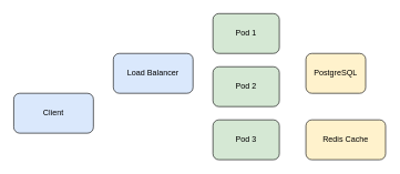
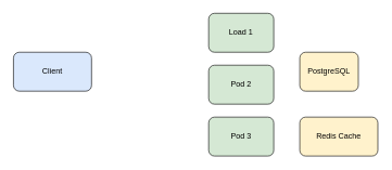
  <mxCell id="0" />
  <mxCell id="1" parent="0" />
- <mxCell id="2" value="Client" style="rounded=1;whiteSpace=wrap;html=1;strokeWidth=1;fillColor=#DAE8FC;gradientColor=none;strokeColor=#000000;shadow=0;labelBackgroundColor=none;" parent="1" vertex="1"><mxGeometry x="20" y="140" width="120" height="60" as="geometry" /></mxCell>
- <mxCell id="3" value="Load Balancer" style="rounded=1;whiteSpace=wrap;html=1;strokeWidth=1;fillColor=#DAE8FC;gradientColor=none;strokeColor=#000000;shadow=0;labelBackgroundColor=none;" parent="1" vertex="1"><mxGeometry x="170" y="80" width="120" height="60" as="geometry" /></mxCell>
- <mxCell id="4" value="Pod 1" style="rounded=1;whiteSpace=wrap;html=1;strokeWidth=1;fillColor=#D5E8D4;gradientColor=none;strokeColor=#000000;shadow=0;labelBackgroundColor=none;" parent="1" vertex="1"><mxGeometry x="320" y="20" width="100" height="60" as="geometry" /></mxCell>
+ <mxCell id="2" value="Client" style="rounded=1;whiteSpace=wrap;html=1;strokeWidth=1;fillColor=#DAE8FC;gradientColor=none;strokeColor=#000000;shadow=0;labelBackgroundColor=none;" parent="1" vertex="1"><mxGeometry x="20" y="80" width="120" height="60" as="geometry" /></mxCell>
+ <mxCell id="4" value="Load 1" style="rounded=1;whiteSpace=wrap;html=1;strokeWidth=1;fillColor=#D5E8D4;gradientColor=none;strokeColor=#000000;shadow=0;labelBackgroundColor=none;" parent="1" vertex="1"><mxGeometry x="320" y="20" width="100" height="60" as="geometry" /></mxCell>
  <mxCell id="5" value="Pod 2" style="rounded=1;whiteSpace=wrap;html=1;strokeWidth=1;fillColor=#D5E8D4;gradientColor=none;strokeColor=#000000;shadow=0;labelBackgroundColor=none;" parent="1" vertex="1"><mxGeometry x="320" y="100" width="100" height="60" as="geometry" /></mxCell>
  <mxCell id="6" value="Pod 3" style="rounded=1;whiteSpace=wrap;html=1;strokeWidth=1;fillColor=#D5E8D4;gradientColor=none;strokeColor=#000000;shadow=0;labelBackgroundColor=none;" parent="1" vertex="1"><mxGeometry x="320" y="180" width="100" height="60" as="geometry" /></mxCell>
  <mxCell id="7" value="PostgreSQL" style="rounded=1;whiteSpace=wrap;html=1;strokeWidth=1;fillColor=#FFF2CC;gradientColor=none;strokeColor=#000000;shadow=0;labelBackgroundColor=none;" parent="1" vertex="1"><mxGeometry x="460" y="80" width="90" height="60" as="geometry" /></mxCell>
  <mxCell id="8" value="Redis Cache" style="rounded=1;whiteSpace=wrap;html=1;strokeWidth=1;fillColor=#FFF2CC;gradientColor=none;strokeColor=#000000;shadow=0;labelBackgroundColor=none;" parent="1" vertex="1"><mxGeometry x="460" y="180" width="120" height="60" as="geometry" /></mxCell>
